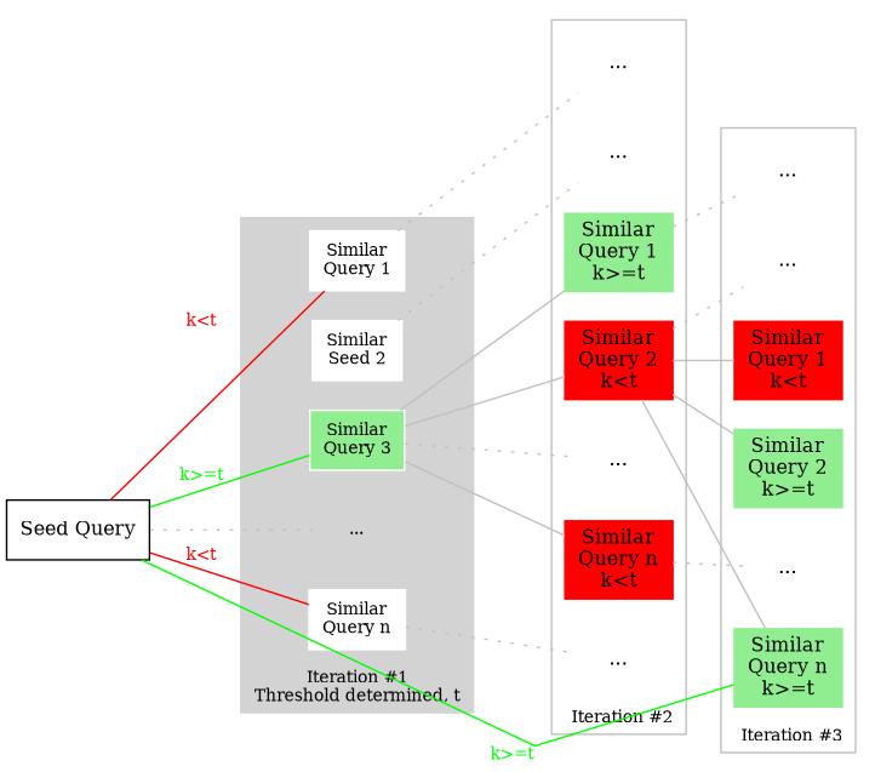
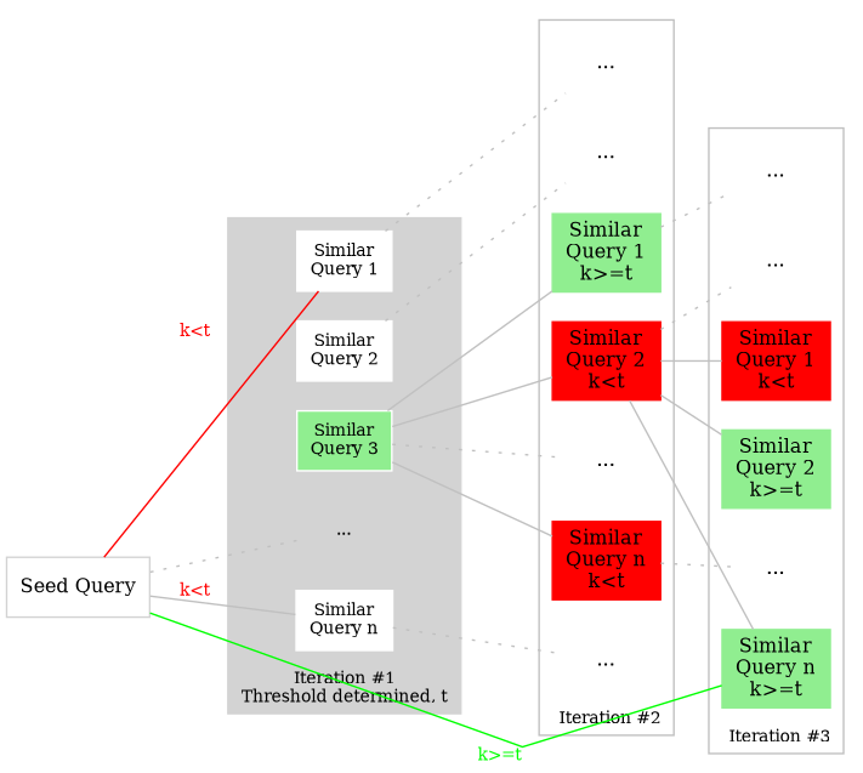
  digraph {
    rankdir=LR
    splines=false
    node [fontsize=12 shape=box style=filled]
    edge [arrowhead=none color=gray fontsize=10]
    n1 [color=white fontsize=10 label="Similar\nQuery 1"]
-   n2 [color=white fontsize=10 label="Similar\nSeed 2"]
+   n2 [color=white fontsize=10 label="Similar\nQuery 2"]
    n3 [color=white fillcolor=lightgreen fontsize=10 label="Similar\nQuery 3"]
    n4 [color=lightgray fontsize=10 label="..." shape=plaintext]
    n5 [color=white fontsize=10 label="Similar\nQuery n"]
    n6 [label="..." shape=plaintext style=none]
    n7 [label="..." shape=plaintext style=none]
    n8 [color=lightgreen label="Similar\nQuery 1\nk>=t"]
    n9 [color=red label="Similar\nQuery 2\nk<t"]
    n10 [label="..." shape=plaintext style=none]
    n11 [color=red label="Similar\nQuery n\nk<t"]
    n12 [label="..." shape=plaintext style=none]
    n13 [color=red label="Similar\nQuery 1\nk<t"]
    n14 [color=lightgreen label="Similar\nQuery 2\nk>=t"]
    n15 [color=lightgray label="..." shape=plaintext style=none]
    n16 [color=lightgreen label="Similar\nQuery n\nk>=t"]
    n17 [color=lightgray label="..." shape=plaintext style=none]
    n18 [color=lightgray label="..." shape=plaintext style=none]
-   n19 [label="Seed Query" style=""]
+   n19 [label="Seed Query" color=lightgray style=""]
    subgraph cluster_1 {
      color=lightgrey
      fontsize=10
      label="Iteration #1\nThreshold determined, t"
      labeljust=r
      labelloc=b
      style=filled
      n1
      n2
      n3
      n4
      n5
    }
    subgraph cluster_2 {
      color=gray
      fontsize=10
      label="Iteration #2"
      labeljust=r
      labelloc=b
      n6
      n7
      n8
      n9
      n10
      n11
      n12
    }
    subgraph cluster_3 {
      color=gray
      fontsize=10
      label="Iteration #3"
      labeljust=r
      labelloc=b
      n13
      n14
      n15
      n16
      n17
      n18
    }
    n1 -> n6 [style=dotted]
    n2 -> n7 [style=dotted]
    n3 -> n8
    n3 -> n9
    n3 -> n10 [style=dotted]
    n3 -> n11
    n5 -> n12 [style=dotted]
    n8 -> n17 [style=dotted]
    n9 -> n13
    n9 -> n14
    n9 -> n15 [style=dotted]
    n9 -> n16
    n11 -> n18 [style=dotted]
    n19 -> n1 [color=red fontcolor=red label="k<t"]
-   n19 -> n3 [color=green fontcolor=green label="k>=t"]
    n19 -> n4 [style=dotted]
-   n19 -> n5 [color=red fontcolor=red label="k<t"]
+   n19 -> n5 [fontcolor=red label="k<t"]
    n19 -> n16 [color=green fontcolor=green label="k>=t"]
  }
